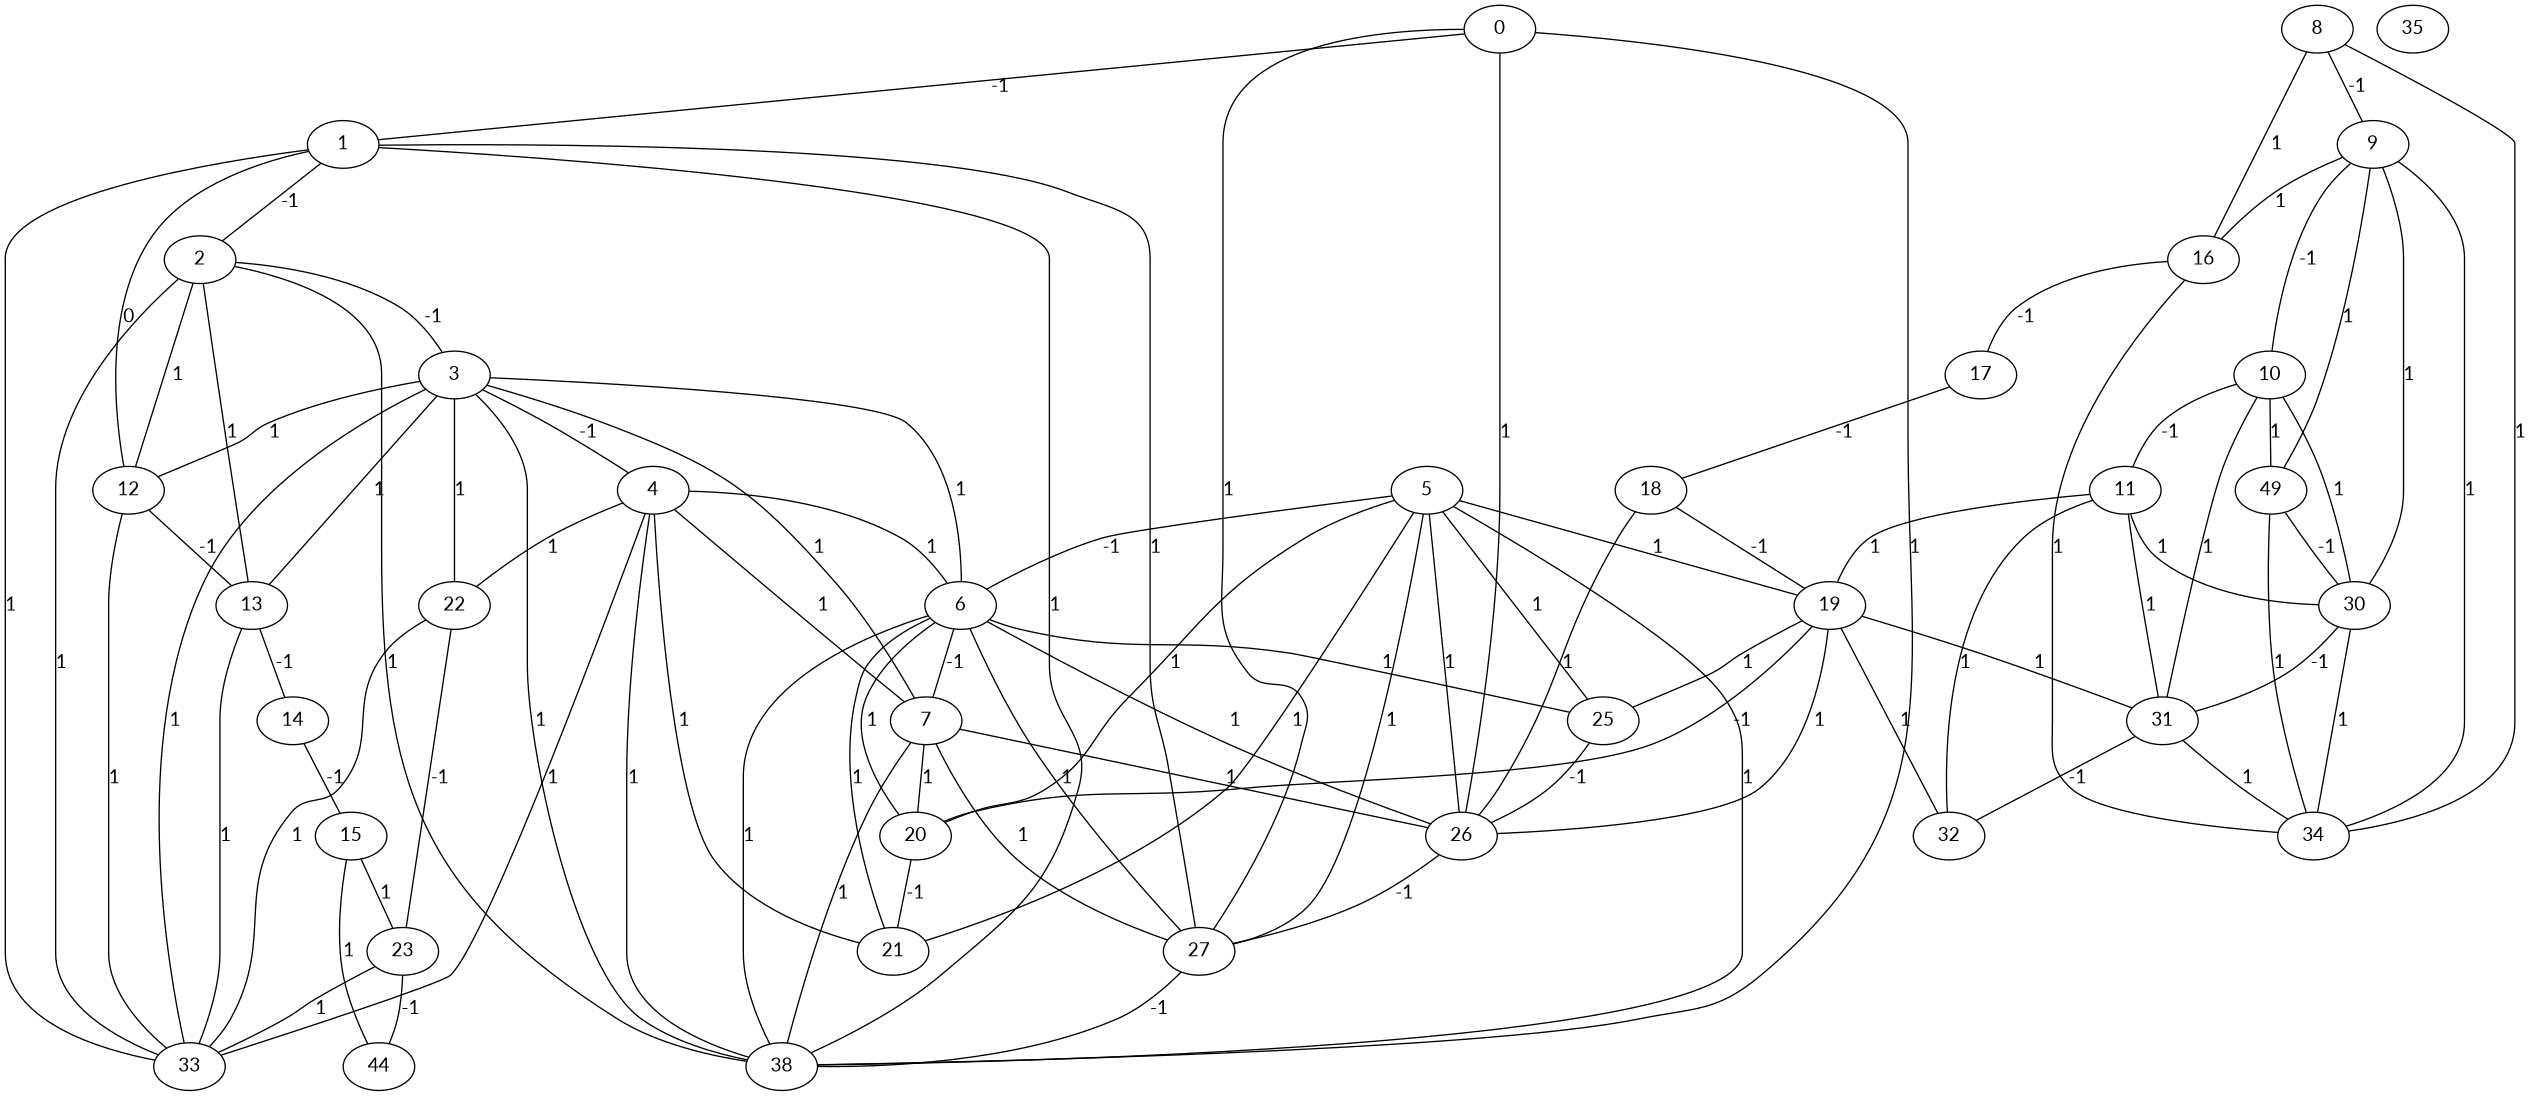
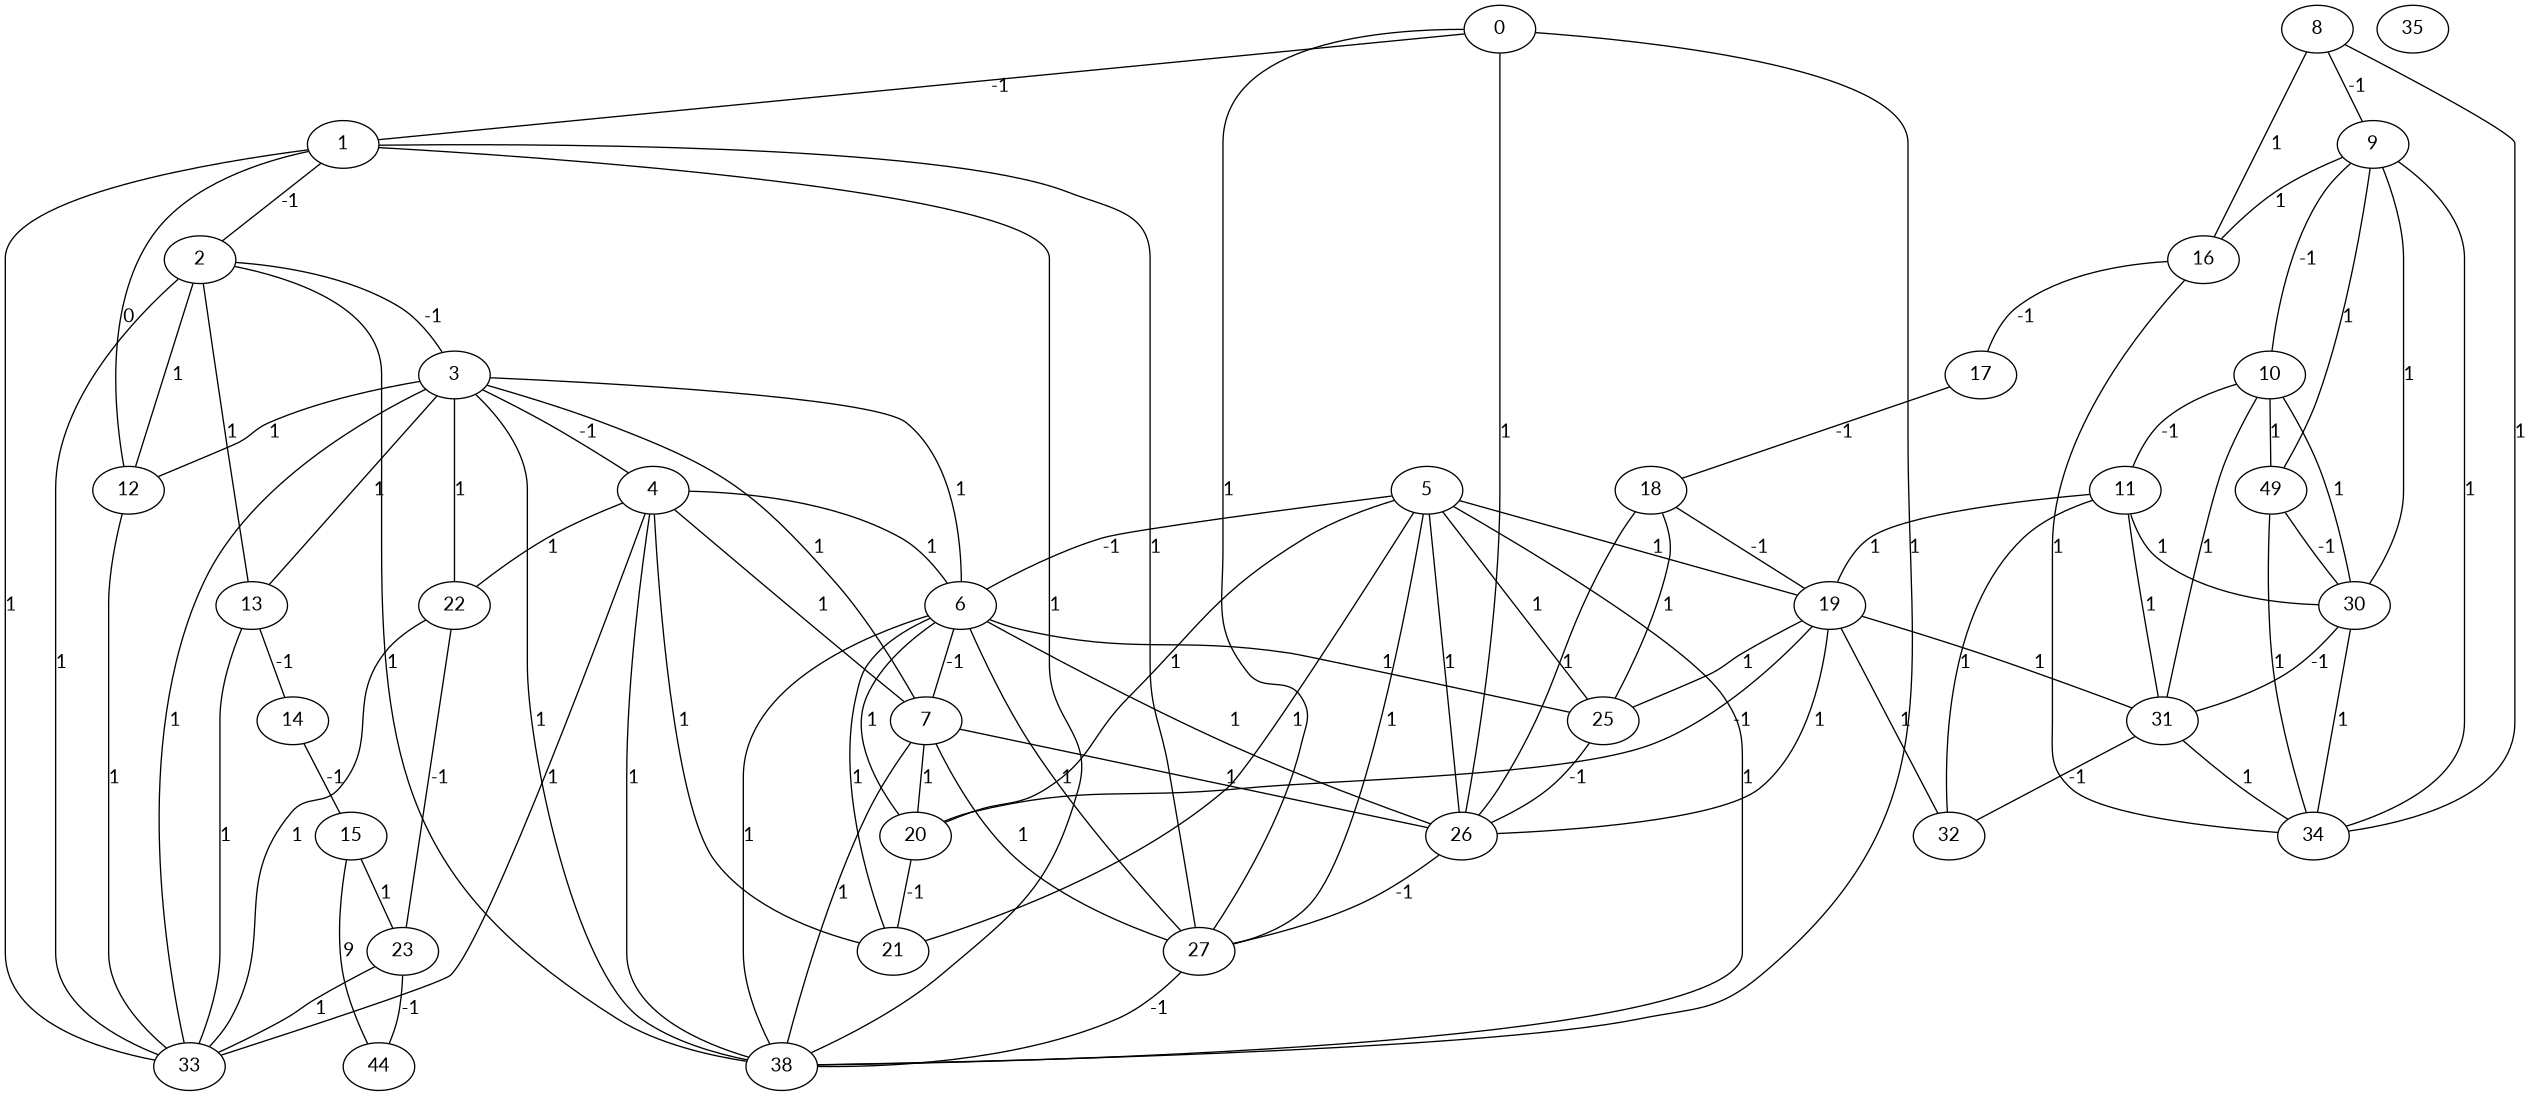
  graph {
    fontname=Lato
    node [fontname=Lato]
    edge [fontname=Lato weight=1]
    n1 [label=0 node_id=0]
    n2 [label=1 node_id=1]
    n3 [label=26 node_id=26]
    n4 [label=27 node_id=27]
    n5 [label=38 node_id=28]
    n6 [label=2 node_id=2]
    n7 [label=12 node_id=12]
    n8 [label=33 node_id=33]
    n9 [label=3 node_id=3]
    n10 [label=13 node_id=13]
    n11 [label=4 node_id=4]
    n12 [label=6 node_id=6]
    n13 [label=7 node_id=7]
    n14 [label=22 node_id=22]
    n15 [label=14 node_id=14]
    n16 [label=21 node_id=21]
    n17 [label=20 node_id=20]
    n18 [label=25 node_id=25]
    n19 [label=23 node_id=23]
    n20 [label=5 node_id=5]
    n21 [label=19 node_id=19]
    n22 [label=31 node_id=31]
    n23 [label=32 node_id=32]
    n24 [label=8 node_id=8]
    n25 [label=9 node_id=9]
    n26 [label=16 node_id=16]
    n27 [label=34 node_id=34]
    n28 [label=10 node_id=10]
    n29 [label=49 node_id=29]
    n30 [label=30 node_id=30]
    n31 [label=17 node_id=17]
    n32 [label=11 node_id=11]
    n33 [label=15 node_id=15]
    n34 [label=44 node_id=24]
    n35 [label=18 node_id=18]
    n36 [label=35 node_id=35]
    n1 -- n2 [label=-1 weight=-1]
    n1 -- n3 [label=1]
    n1 -- n4 [label=1]
    n1 -- n5 [label=1]
    n2 -- n4 [label=1]
    n2 -- n5 [label=1]
    n2 -- n6 [label=-1 weight=-1]
    n2 -- n7 [label=0]
    n2 -- n8 [label=1]
    n3 -- n4 [label=-1 weight=-1]
    n4 -- n5 [label=-1 weight=-1]
    n6 -- n5 [label=1]
    n6 -- n7 [label=1]
    n6 -- n8 [label=1]
    n6 -- n9 [label=-1 weight=-1]
    n6 -- n10 [label=1]
    n7 -- n8 [label=1]
-   n7 -- n10 [label=-1 weight=-1]
    n9 -- n5 [label=1]
    n9 -- n7 [label=1]
    n9 -- n8 [label=1]
    n9 -- n10 [label=1]
    n9 -- n11 [label=-1 weight=-1]
    n9 -- n12 [label=1]
    n9 -- n13 [label=1]
    n9 -- n14 [label=1]
    n10 -- n8 [label=1]
    n10 -- n15 [label=-1 weight=-1]
    n11 -- n5 [label=1]
    n11 -- n8 [label=1]
    n11 -- n12 [label=1]
    n11 -- n13 [label=1]
    n11 -- n14 [label=1]
    n11 -- n16 [label=1]
    n12 -- n3 [label=1]
    n12 -- n4 [label=1]
    n12 -- n5 [label=1]
    n12 -- n13 [label=-1 weight=-1]
    n12 -- n16 [label=1]
    n12 -- n17 [label=1]
    n12 -- n18 [label=1]
    n13 -- n3 [label=1]
    n13 -- n4 [label=1]
    n13 -- n5 [label=1]
    n13 -- n17 [label=1]
    n14 -- n8 [label=1]
    n14 -- n19 [label=-1 weight=-1]
    n15 -- n33 [label=-1 weight=-1]
    n17 -- n16 [label=-1 weight=-1]
    n18 -- n3 [label=-1 weight=-1]
    n19 -- n8 [label=1]
    n19 -- n34 [label=-1 weight=-1]
    n20 -- n3 [label=1]
    n20 -- n4 [label=1]
    n20 -- n5 [label=1]
    n20 -- n12 [label=-1 weight=-1]
    n20 -- n16 [label=1]
    n20 -- n17 [label=1]
    n20 -- n18 [label=1]
    n20 -- n21 [label=1]
    n21 -- n3 [label=1]
    n21 -- n17 [label=-1 weight=-1]
    n21 -- n18 [label=1]
    n21 -- n22 [label=1]
    n21 -- n23 [label=1]
    n22 -- n23 [label=-1 weight=-1]
    n22 -- n27 [label=1]
    n24 -- n25 [label=-1 weight=-1]
    n24 -- n26 [label=1]
    n24 -- n27 [label=1]
    n25 -- n26 [label=1]
    n25 -- n27 [label=1]
    n25 -- n28 [label=-1 weight=-1]
    n25 -- n29 [label=1]
    n25 -- n30 [label=1]
    n26 -- n27 [label=1]
    n26 -- n31 [label=-1 weight=-1]
    n28 -- n22 [label=1]
    n28 -- n29 [label=1]
    n28 -- n30 [label=1]
    n28 -- n32 [label=-1 weight=-1]
    n29 -- n27 [label=1]
    n29 -- n30 [label=-1 weight=-1]
    n30 -- n22 [label=-1 weight=-1]
    n30 -- n27 [label=1]
    n31 -- n35 [label=-1 weight=-1]
    n32 -- n21 [label=1]
    n32 -- n22 [label=1]
    n32 -- n23 [label=1]
    n32 -- n30 [label=1]
    n33 -- n19 [label=1]
-   n33 -- n34 [label=1]
+   n33 -- n34 [label=9]
    n35 -- n3 [label=1]
+   n35 -- n18 [label=1]
    n35 -- n21 [label=-1 weight=-1]
  }
